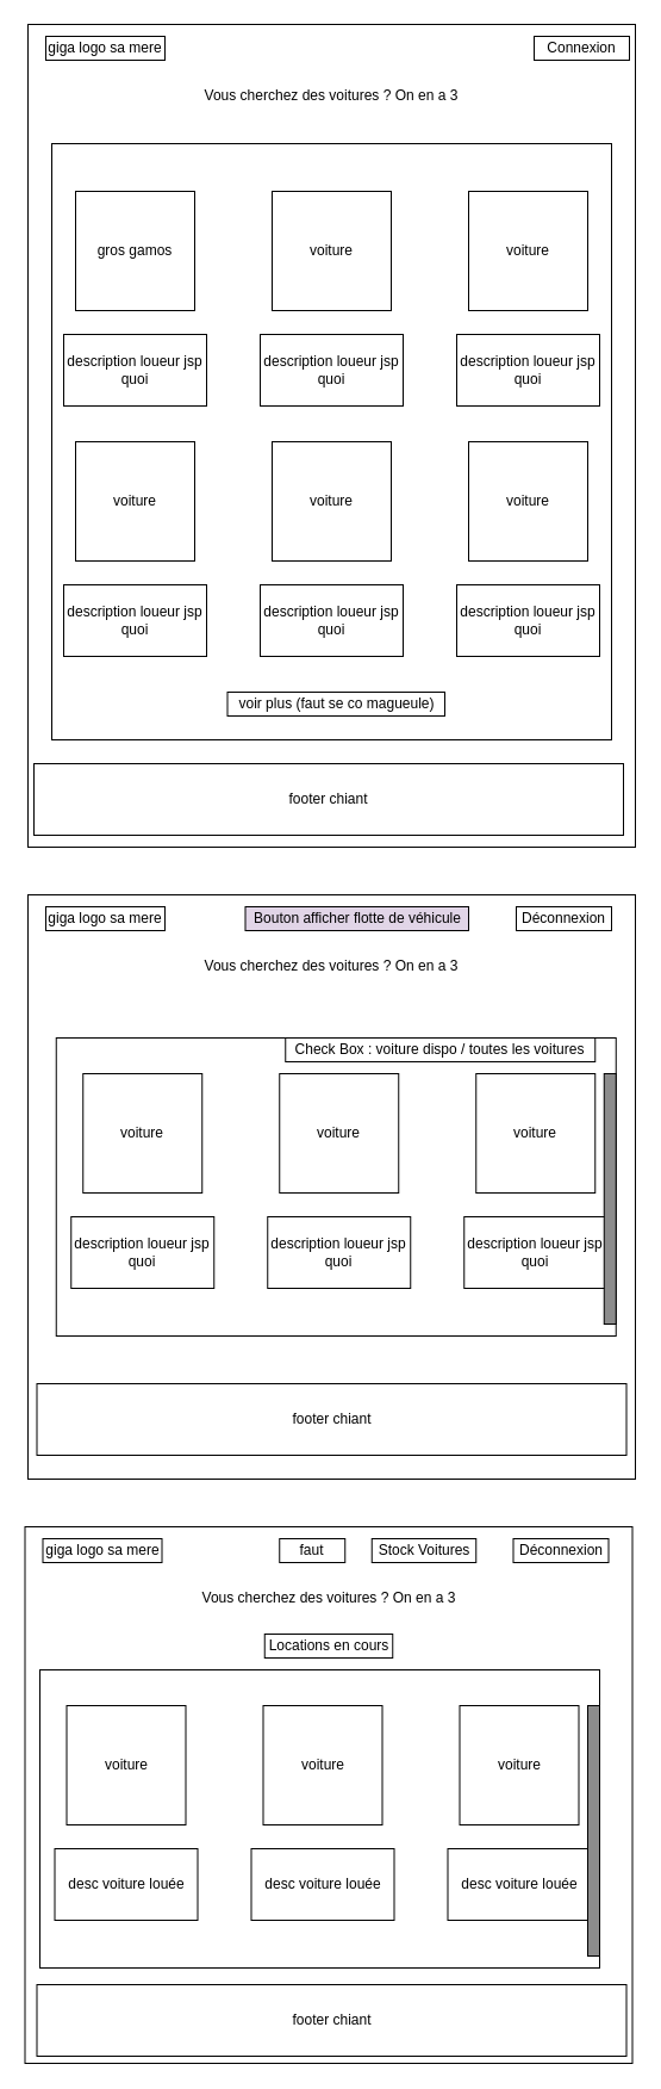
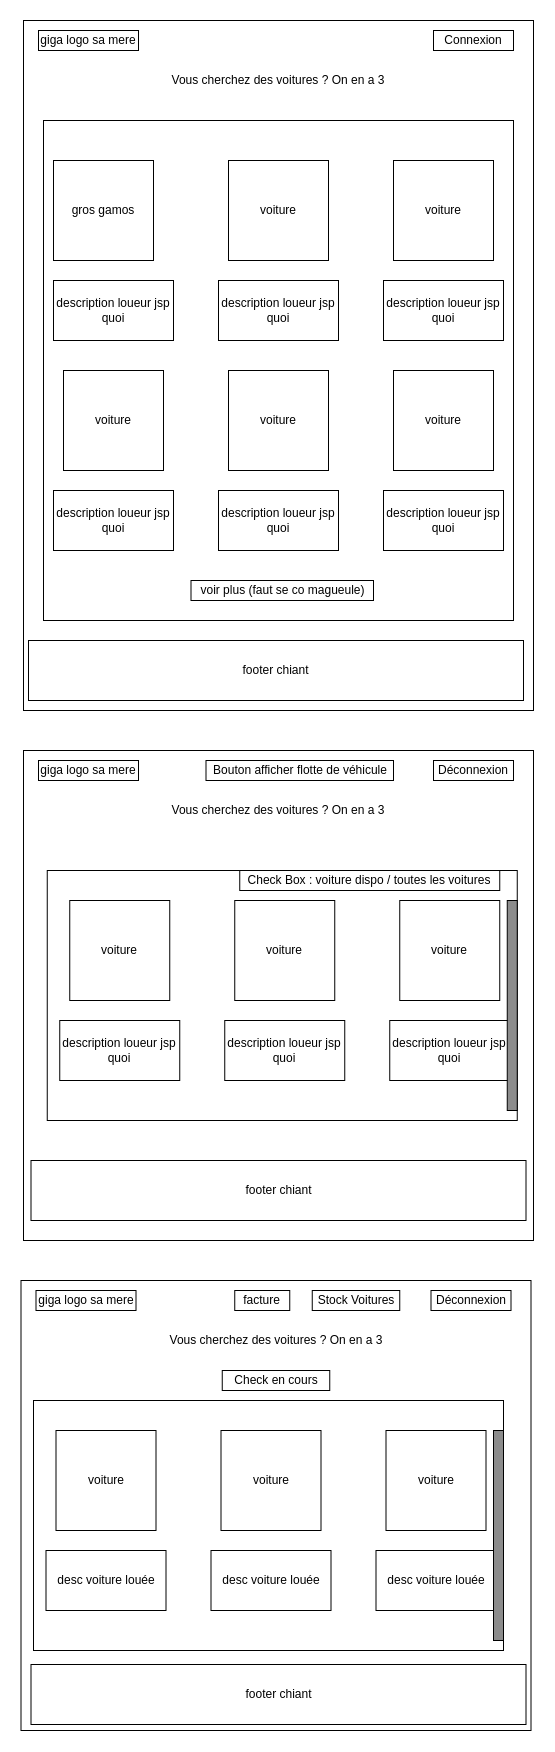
  <mxCell id="0" />
  <mxCell id="1" parent="0" />
  <mxCell id="2" value="" style="rounded=0;whiteSpace=wrap;html=1;" vertex="1" parent="1"><mxGeometry x="23" y="750" width="510" height="490" as="geometry" /></mxCell>
  <mxCell id="3" value="" style="rounded=0;whiteSpace=wrap;html=1;fontColor=#000000;strokeColor=#000000;" vertex="1" parent="1"><mxGeometry x="46.75" y="870" width="470" height="250" as="geometry" /></mxCell>
  <mxCell id="4" value="" style="rounded=0;whiteSpace=wrap;html=1;" vertex="1" parent="1"><mxGeometry x="23" y="20" width="510" height="690" as="geometry" /></mxCell>
  <mxCell id="5" value="" style="rounded=0;whiteSpace=wrap;html=1;fontColor=#000000;strokeColor=#000000;" vertex="1" parent="1"><mxGeometry x="43" y="120" width="470" height="500" as="geometry" /></mxCell>
- <mxCell id="6" value="Connexion" style="rounded=0;whiteSpace=wrap;html=1;" vertex="1" parent="1"><mxGeometry x="448" y="30" width="80" height="20" as="geometry" /></mxCell>
+ <mxCell id="6" value="Connexion" style="rounded=0;whiteSpace=wrap;html=1;" vertex="1" parent="1"><mxGeometry x="433" y="30" width="80" height="20" as="geometry" /></mxCell>
  <mxCell id="7" value="Vous cherchez des voitures ? On en a 3" style="rounded=0;whiteSpace=wrap;html=1;strokeColor=#FFFFFF;" vertex="1" parent="1"><mxGeometry x="138" y="50" width="280" height="60" as="geometry" /></mxCell>
- <mxCell id="8" value="gros gamos" style="whiteSpace=wrap;html=1;aspect=fixed;fontColor=#000000;strokeColor=#000000;" vertex="1" parent="1"><mxGeometry x="63" y="160" width="100" height="100" as="geometry" /></mxCell>
+ <mxCell id="8" value="gros gamos" style="whiteSpace=wrap;html=1;aspect=fixed;fontColor=#000000;strokeColor=#000000;" vertex="1" parent="1"><mxGeometry x="53" y="160" width="100" height="100" as="geometry" /></mxCell>
  <mxCell id="9" value="voiture" style="whiteSpace=wrap;html=1;aspect=fixed;fontColor=#000000;strokeColor=#000000;" vertex="1" parent="1"><mxGeometry x="228" y="160" width="100" height="100" as="geometry" /></mxCell>
  <mxCell id="10" value="voiture" style="whiteSpace=wrap;html=1;aspect=fixed;fontColor=#000000;strokeColor=#000000;" vertex="1" parent="1"><mxGeometry x="393" y="160" width="100" height="100" as="geometry" /></mxCell>
  <mxCell id="11" value="description loueur jsp quoi" style="rounded=0;whiteSpace=wrap;html=1;fontColor=#000000;strokeColor=#000000;" vertex="1" parent="1"><mxGeometry x="218" y="280" width="120" height="60" as="geometry" /></mxCell>
  <mxCell id="12" value="description loueur jsp quoi" style="rounded=0;whiteSpace=wrap;html=1;fontColor=#000000;strokeColor=#000000;" vertex="1" parent="1"><mxGeometry x="53" y="280" width="120" height="60" as="geometry" /></mxCell>
  <mxCell id="13" value="description loueur jsp quoi" style="rounded=0;whiteSpace=wrap;html=1;fontColor=#000000;strokeColor=#000000;" vertex="1" parent="1"><mxGeometry x="383" y="280" width="120" height="60" as="geometry" /></mxCell>
  <mxCell id="14" value="voiture" style="whiteSpace=wrap;html=1;aspect=fixed;fontColor=#000000;strokeColor=#000000;" vertex="1" parent="1"><mxGeometry x="63" y="370" width="100" height="100" as="geometry" /></mxCell>
  <mxCell id="15" value="voiture" style="whiteSpace=wrap;html=1;aspect=fixed;fontColor=#000000;strokeColor=#000000;" vertex="1" parent="1"><mxGeometry x="228" y="370" width="100" height="100" as="geometry" /></mxCell>
  <mxCell id="16" value="voiture" style="whiteSpace=wrap;html=1;aspect=fixed;fontColor=#000000;strokeColor=#000000;" vertex="1" parent="1"><mxGeometry x="393" y="370" width="100" height="100" as="geometry" /></mxCell>
  <mxCell id="17" value="description loueur jsp quoi" style="rounded=0;whiteSpace=wrap;html=1;fontColor=#000000;strokeColor=#000000;" vertex="1" parent="1"><mxGeometry x="218" y="490" width="120" height="60" as="geometry" /></mxCell>
  <mxCell id="18" value="description loueur jsp quoi" style="rounded=0;whiteSpace=wrap;html=1;fontColor=#000000;strokeColor=#000000;" vertex="1" parent="1"><mxGeometry x="53" y="490" width="120" height="60" as="geometry" /></mxCell>
  <mxCell id="19" value="description loueur jsp quoi" style="rounded=0;whiteSpace=wrap;html=1;fontColor=#000000;strokeColor=#000000;" vertex="1" parent="1"><mxGeometry x="383" y="490" width="120" height="60" as="geometry" /></mxCell>
  <mxCell id="20" value="voir plus (faut se co magueule)" style="rounded=0;whiteSpace=wrap;html=1;fontColor=#000000;strokeColor=#000000;" vertex="1" parent="1"><mxGeometry x="190.5" y="580" width="182.5" height="20" as="geometry" /></mxCell>
  <mxCell id="21" value="giga logo sa mere" style="rounded=0;whiteSpace=wrap;html=1;fontColor=#000000;strokeColor=#000000;" vertex="1" parent="1"><mxGeometry x="38" y="30" width="100" height="20" as="geometry" /></mxCell>
  <mxCell id="22" value="footer chiant" style="rounded=0;whiteSpace=wrap;html=1;fontColor=#000000;strokeColor=#000000;" vertex="1" parent="1"><mxGeometry x="28" y="640" width="495" height="60" as="geometry" /></mxCell>
  <mxCell id="23" value="Déconnexion" style="rounded=0;whiteSpace=wrap;html=1;" vertex="1" parent="1"><mxGeometry x="433" y="760" width="80" height="20" as="geometry" /></mxCell>
  <mxCell id="24" value="Vous cherchez des voitures ? On en a 3" style="rounded=0;whiteSpace=wrap;html=1;strokeColor=#FFFFFF;" vertex="1" parent="1"><mxGeometry x="138" y="780" width="280" height="60" as="geometry" /></mxCell>
  <mxCell id="25" value="voiture" style="whiteSpace=wrap;html=1;aspect=fixed;fontColor=#000000;strokeColor=#000000;" vertex="1" parent="1"><mxGeometry x="69.25" y="900" width="100" height="100" as="geometry" /></mxCell>
  <mxCell id="26" value="voiture" style="whiteSpace=wrap;html=1;aspect=fixed;fontColor=#000000;strokeColor=#000000;" vertex="1" parent="1"><mxGeometry x="234.25" y="900" width="100" height="100" as="geometry" /></mxCell>
  <mxCell id="27" value="description loueur jsp quoi" style="rounded=0;whiteSpace=wrap;html=1;fontColor=#000000;strokeColor=#000000;" vertex="1" parent="1"><mxGeometry x="224.25" y="1020" width="120" height="60" as="geometry" /></mxCell>
  <mxCell id="28" value="description loueur jsp quoi" style="rounded=0;whiteSpace=wrap;html=1;fontColor=#000000;strokeColor=#000000;" vertex="1" parent="1"><mxGeometry x="59.25" y="1020" width="120" height="60" as="geometry" /></mxCell>
  <mxCell id="29" value="description loueur jsp quoi" style="rounded=0;whiteSpace=wrap;html=1;fontColor=#000000;strokeColor=#000000;" vertex="1" parent="1"><mxGeometry x="389.25" y="1020" width="120" height="60" as="geometry" /></mxCell>
  <mxCell id="30" style="edgeStyle=orthogonalEdgeStyle;rounded=0;orthogonalLoop=1;jettySize=auto;html=1;exitX=0.5;exitY=1;exitDx=0;exitDy=0;fontColor=#000000;" edge="1" parent="1"><mxGeometry relative="1" as="geometry"><mxPoint x="284.25" y="1110" as="sourcePoint" /><mxPoint x="284.25" y="1110" as="targetPoint" /></mxGeometry></mxCell>
  <mxCell id="31" value="giga logo sa mere" style="rounded=0;whiteSpace=wrap;html=1;fontColor=#000000;strokeColor=#000000;" vertex="1" parent="1"><mxGeometry x="38" y="760" width="100" height="20" as="geometry" /></mxCell>
  <mxCell id="32" value="footer chiant" style="rounded=0;whiteSpace=wrap;html=1;fontColor=#000000;strokeColor=#000000;" vertex="1" parent="1"><mxGeometry x="30.5" y="1160" width="495" height="60" as="geometry" /></mxCell>
  <mxCell id="33" value="" style="rounded=0;whiteSpace=wrap;html=1;fontColor=#000000;strokeColor=#000000;fillColor=#8C8C8C;" vertex="1" parent="1"><mxGeometry x="506.75" y="900" width="10" height="210" as="geometry" /></mxCell>
- <mxCell id="34" value="Bouton afficher flotte de véhicule" style="rounded=0;whiteSpace=wrap;html=1;fontColor=#000000;strokeColor=#000000;fillColor=#e1d5e7;" vertex="1" parent="1"><mxGeometry x="205.5" y="760" width="187.5" height="20" as="geometry" /></mxCell>
+ <mxCell id="34" value="Bouton afficher flotte de véhicule" style="rounded=0;whiteSpace=wrap;html=1;fontColor=#000000;strokeColor=#000000;fillColor=#FFFFFF;" vertex="1" parent="1"><mxGeometry x="205.5" y="760" width="187.5" height="20" as="geometry" /></mxCell>
  <mxCell id="35" value="voiture" style="whiteSpace=wrap;html=1;aspect=fixed;fontColor=#000000;strokeColor=#000000;" vertex="1" parent="1"><mxGeometry x="399.25" y="900" width="100" height="100" as="geometry" /></mxCell>
  <mxCell id="36" value="Check Box : voiture dispo / toutes les voitures" style="rounded=0;whiteSpace=wrap;html=1;" vertex="1" parent="1"><mxGeometry x="239.25" y="870" width="260" height="20" as="geometry" /></mxCell>
  <mxCell id="37" value="" style="rounded=0;whiteSpace=wrap;html=1;" vertex="1" parent="1"><mxGeometry x="20.5" y="1280" width="510" height="450" as="geometry" /></mxCell>
  <mxCell id="38" value="Déconnexion" style="rounded=0;whiteSpace=wrap;html=1;" vertex="1" parent="1"><mxGeometry x="430.5" y="1290" width="80" height="20" as="geometry" /></mxCell>
  <mxCell id="39" value="Vous cherchez des voitures ? On en a 3" style="rounded=0;whiteSpace=wrap;html=1;strokeColor=#FFFFFF;" vertex="1" parent="1"><mxGeometry x="135.5" y="1310" width="280" height="60" as="geometry" /></mxCell>
  <mxCell id="40" value="giga logo sa mere" style="rounded=0;whiteSpace=wrap;html=1;fontColor=#000000;strokeColor=#000000;" vertex="1" parent="1"><mxGeometry x="35.5" y="1290" width="100" height="20" as="geometry" /></mxCell>
  <mxCell id="41" value="footer chiant" style="rounded=0;whiteSpace=wrap;html=1;fontColor=#000000;strokeColor=#000000;" vertex="1" parent="1"><mxGeometry x="30.5" y="1664" width="495" height="60" as="geometry" /></mxCell>
  <mxCell id="42" value="Stock Voitures" style="rounded=0;whiteSpace=wrap;html=1;fontColor=#000000;strokeColor=#000000;fillColor=#FFFFFF;" vertex="1" parent="1"><mxGeometry x="311.75" y="1290" width="87.5" height="20" as="geometry" /></mxCell>
- <mxCell id="43" value="Locations en cours" style="rounded=0;whiteSpace=wrap;html=1;fontColor=#000000;strokeColor=#000000;fillColor=#FFFFFF;" vertex="1" parent="1"><mxGeometry x="221.75" y="1370" width="107.5" height="20" as="geometry" /></mxCell>
- <mxCell id="44" value="faut" style="rounded=0;whiteSpace=wrap;html=1;fontColor=#000000;strokeColor=#000000;fillColor=#FFFFFF;" vertex="1" parent="1"><mxGeometry x="234.25" y="1290" width="55" height="20" as="geometry" /></mxCell>
+ <mxCell id="43" value="Check en cours" style="rounded=0;whiteSpace=wrap;html=1;fontColor=#000000;strokeColor=#000000;fillColor=#FFFFFF;" vertex="1" parent="1"><mxGeometry x="221.75" y="1370" width="107.5" height="20" as="geometry" /></mxCell>
+ <mxCell id="44" value="facture" style="rounded=0;whiteSpace=wrap;html=1;fontColor=#000000;strokeColor=#000000;fillColor=#FFFFFF;" vertex="1" parent="1"><mxGeometry x="234.25" y="1290" width="55" height="20" as="geometry" /></mxCell>
  <mxCell id="45" value="" style="rounded=0;whiteSpace=wrap;html=1;fontColor=#000000;strokeColor=#000000;" vertex="1" parent="1"><mxGeometry x="33" y="1400" width="470" height="250" as="geometry" /></mxCell>
  <mxCell id="46" value="voiture" style="whiteSpace=wrap;html=1;aspect=fixed;fontColor=#000000;strokeColor=#000000;" vertex="1" parent="1"><mxGeometry x="55.5" y="1430" width="100" height="100" as="geometry" /></mxCell>
  <mxCell id="47" value="voiture" style="whiteSpace=wrap;html=1;aspect=fixed;fontColor=#000000;strokeColor=#000000;" vertex="1" parent="1"><mxGeometry x="220.5" y="1430" width="100" height="100" as="geometry" /></mxCell>
  <mxCell id="48" value="desc voiture louée" style="rounded=0;whiteSpace=wrap;html=1;fontColor=#000000;strokeColor=#000000;" vertex="1" parent="1"><mxGeometry x="210.5" y="1550" width="120" height="60" as="geometry" /></mxCell>
  <mxCell id="49" value="desc voiture louée" style="rounded=0;whiteSpace=wrap;html=1;fontColor=#000000;strokeColor=#000000;" vertex="1" parent="1"><mxGeometry x="45.5" y="1550" width="120" height="60" as="geometry" /></mxCell>
  <mxCell id="50" value="desc voiture louée" style="rounded=0;whiteSpace=wrap;html=1;fontColor=#000000;strokeColor=#000000;" vertex="1" parent="1"><mxGeometry x="375.5" y="1550" width="120" height="60" as="geometry" /></mxCell>
  <mxCell id="51" style="edgeStyle=orthogonalEdgeStyle;rounded=0;orthogonalLoop=1;jettySize=auto;html=1;exitX=0.5;exitY=1;exitDx=0;exitDy=0;fontColor=#000000;" edge="1" parent="1"><mxGeometry relative="1" as="geometry"><mxPoint x="270.5" y="1640" as="sourcePoint" /><mxPoint x="270.5" y="1640" as="targetPoint" /></mxGeometry></mxCell>
  <mxCell id="52" value="" style="rounded=0;whiteSpace=wrap;html=1;fontColor=#000000;strokeColor=#000000;fillColor=#8C8C8C;" vertex="1" parent="1"><mxGeometry x="493" y="1430" width="10" height="210" as="geometry" /></mxCell>
  <mxCell id="53" value="voiture" style="whiteSpace=wrap;html=1;aspect=fixed;fontColor=#000000;strokeColor=#000000;" vertex="1" parent="1"><mxGeometry x="385.5" y="1430" width="100" height="100" as="geometry" /></mxCell>
